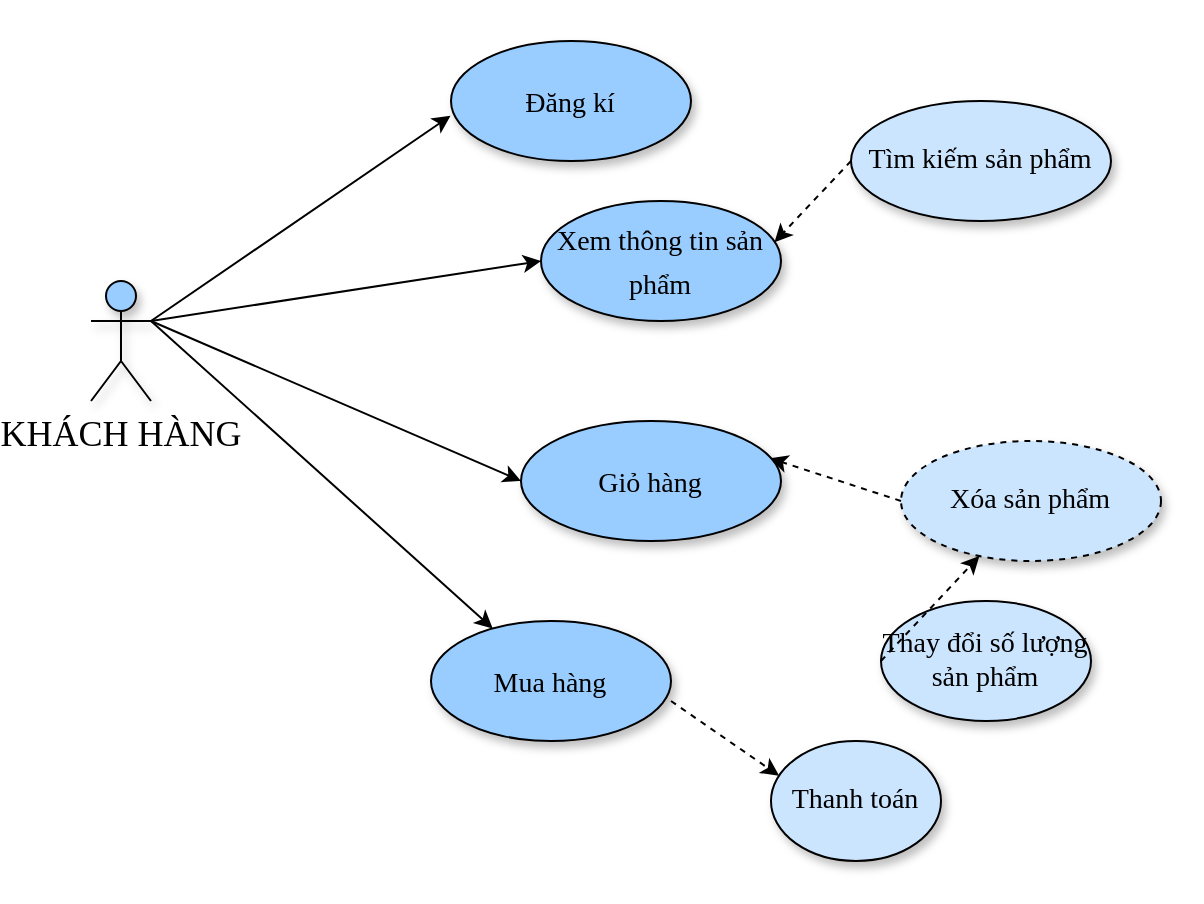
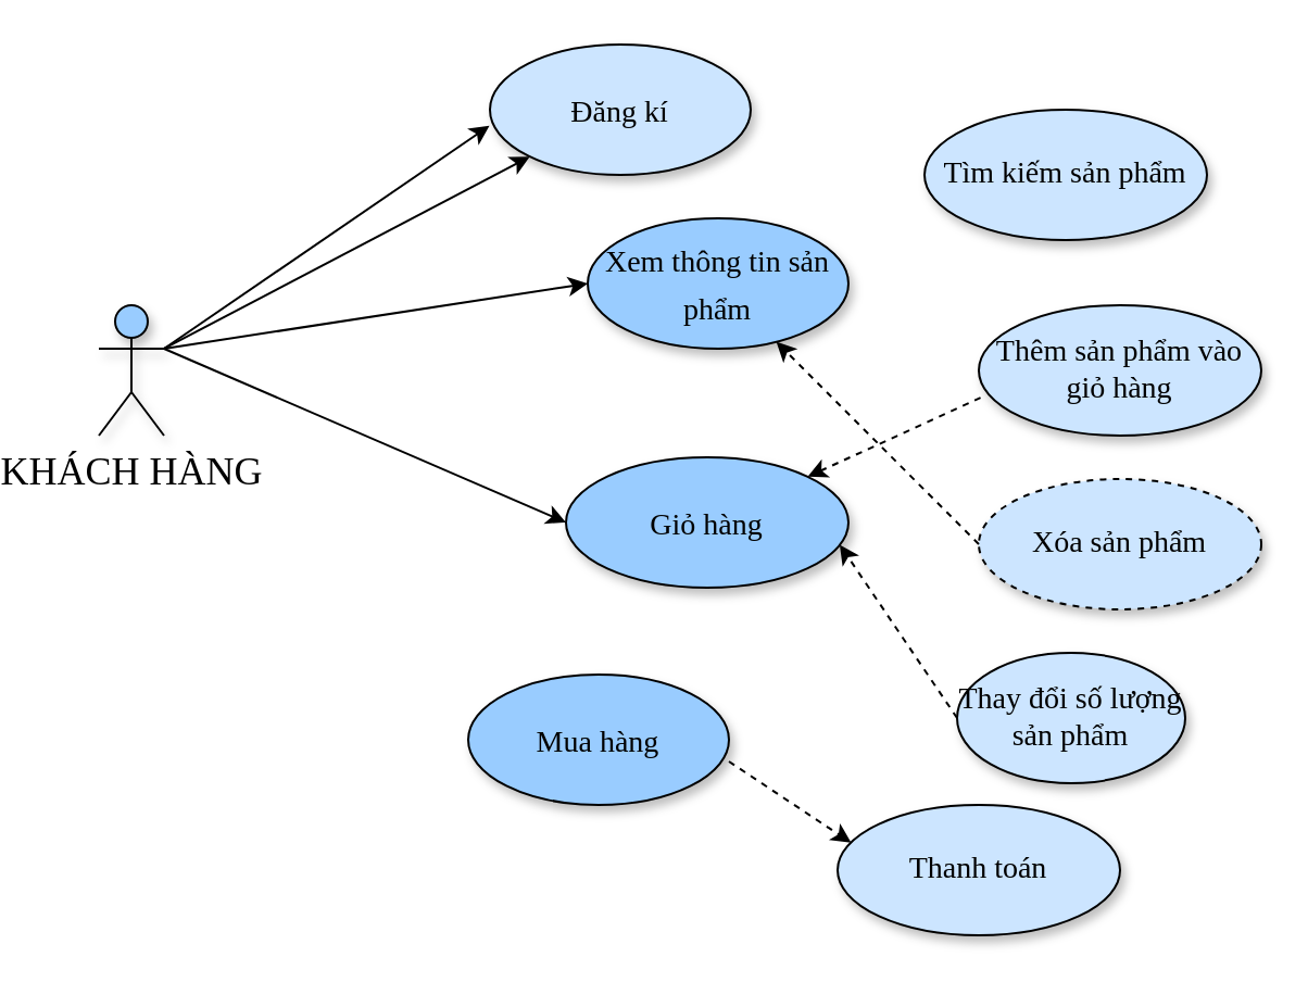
  <mxCell id="0" />
  <mxCell id="1" parent="0" />
  <mxCell id="2" value="&lt;font face=&quot;Times New Roman&quot;&gt;&lt;span style=&quot;font-size: 18px;&quot;&gt;KHÁCH HÀNG&lt;/span&gt;&lt;/font&gt;" style="shape=umlActor;verticalLabelPosition=bottom;verticalAlign=top;html=1;outlineConnect=0;shadow=1;fillColor=#99CCFF;" parent="1" vertex="1"><mxGeometry x="20" y="140" width="30" height="60" as="geometry" /></mxCell>
  <mxCell id="3" value="&lt;span style=&quot;font-size: 14px;&quot;&gt;Xem thông tin sản phẩm&lt;/span&gt;" style="ellipse;whiteSpace=wrap;html=1;shadow=1;fontFamily=Times New Roman;fontSize=18;fillColor=#99CCFF;" parent="1" vertex="1"><mxGeometry x="245" y="100" width="120" height="60" as="geometry" /></mxCell>
  <mxCell id="4" value="&lt;span style=&quot;font-size: 14px;&quot;&gt;Giỏ hàng&lt;/span&gt;" style="ellipse;whiteSpace=wrap;html=1;shadow=1;fontFamily=Times New Roman;fontSize=18;fillColor=#99CCFF;" parent="1" vertex="1"><mxGeometry x="235" y="210" width="130" height="60" as="geometry" /></mxCell>
+ <mxCell id="5" value="Thêm sản phẩm vào giỏ hàng" style="ellipse;whiteSpace=wrap;html=1;shadow=1;fontFamily=Times New Roman;fontSize=14;fillColor=#CCE5FF;" parent="1" vertex="1"><mxGeometry x="425" y="140" width="130" height="60" as="geometry" /></mxCell>
  <mxCell id="6" value="" style="endArrow=classic;html=1;rounded=0;fontFamily=Times New Roman;fontSize=14;entryX=0;entryY=0.5;entryDx=0;entryDy=0;exitX=1;exitY=0.333;exitDx=0;exitDy=0;exitPerimeter=0;" parent="1" source="2" target="3" edge="1"><mxGeometry width="50" height="50" relative="1" as="geometry"><mxPoint x="40" y="170" as="sourcePoint" /><mxPoint x="90" y="120" as="targetPoint" /></mxGeometry></mxCell>
  <mxCell id="7" value="" style="endArrow=classic;html=1;rounded=0;fontFamily=Times New Roman;fontSize=14;entryX=0;entryY=0.5;entryDx=0;entryDy=0;exitX=1;exitY=0.333;exitDx=0;exitDy=0;exitPerimeter=0;" parent="1" source="2" target="4" edge="1"><mxGeometry width="50" height="50" relative="1" as="geometry"><mxPoint x="50" y="180" as="sourcePoint" /><mxPoint x="190" y="60" as="targetPoint" /></mxGeometry></mxCell>
  <mxCell id="8" value="Xóa sản phẩm" style="ellipse;whiteSpace=wrap;html=1;shadow=1;fontFamily=Times New Roman;fontSize=14;fillColor=#CCE5FF;dashed=1;" parent="1" vertex="1"><mxGeometry x="425" y="220" width="130" height="60" as="geometry" /></mxCell>
  <mxCell id="9" value="Thay đổi số lượng sản phẩm" style="ellipse;whiteSpace=wrap;html=1;shadow=1;fontFamily=Times New Roman;fontSize=14;fillColor=#CCE5FF;" parent="1" vertex="1"><mxGeometry x="415" y="300" width="105" height="60" as="geometry" /></mxCell>
- <mxCell id="11" value="" style="endArrow=classic;html=1;rounded=0;dashed=1;exitX=0;exitY=0.5;exitDx=0;exitDy=0;entryX=0.957;entryY=0.31;entryDx=0;entryDy=0;entryPerimeter=0;" parent="1" source="8" target="4" edge="1"><mxGeometry width="50" height="50" relative="1" as="geometry"><mxPoint x="380" y="150" as="sourcePoint" /><mxPoint x="307.308" y="241.822" as="targetPoint" /></mxGeometry></mxCell>
- <mxCell id="12" value="" style="endArrow=classic;html=1;rounded=0;dashed=1;exitX=0;exitY=0.5;exitDx=0;exitDy=0;" parent="1" source="9" target="8" edge="1"><mxGeometry width="50" height="50" relative="1" as="geometry"><mxPoint x="390" y="160" as="sourcePoint" /><mxPoint x="317.308" y="251.822" as="targetPoint" /></mxGeometry></mxCell>
- <mxCell id="13" value="&lt;span style=&quot;font-size: 14px;&quot;&gt;Đăng kí&lt;/span&gt;" style="ellipse;whiteSpace=wrap;html=1;shadow=1;fontFamily=Times New Roman;fontSize=18;fillColor=#99CCFF;" vertex="1" parent="1"><mxGeometry x="200" y="20" width="120" height="60" as="geometry" /></mxCell>
+ <mxCell id="10" value="" style="endArrow=classic;html=1;rounded=0;dashed=1;exitX=0.006;exitY=0.71;exitDx=0;exitDy=0;exitPerimeter=0;" parent="1" source="5" target="4" edge="1"><mxGeometry width="50" height="50" relative="1" as="geometry"><mxPoint x="370" y="140" as="sourcePoint" /><mxPoint x="420" y="90" as="targetPoint" /></mxGeometry></mxCell>
+ <mxCell id="11" value="" style="endArrow=classic;html=1;rounded=0;dashed=1;exitX=0;exitY=0.5;exitDx=0;exitDy=0;" parent="1" source="8" target="3" edge="1"><mxGeometry width="50" height="50" relative="1" as="geometry"><mxPoint x="380" y="150" as="sourcePoint" /><mxPoint x="307.308" y="241.822" as="targetPoint" /></mxGeometry></mxCell>
+ <mxCell id="12" value="" style="endArrow=classic;html=1;rounded=0;dashed=1;exitX=0;exitY=0.5;exitDx=0;exitDy=0;entryX=0.969;entryY=0.67;entryDx=0;entryDy=0;entryPerimeter=0;" parent="1" source="9" target="4" edge="1"><mxGeometry width="50" height="50" relative="1" as="geometry"><mxPoint x="390" y="160" as="sourcePoint" /><mxPoint x="317.308" y="251.822" as="targetPoint" /></mxGeometry></mxCell>
+ <mxCell id="13" value="&lt;span style=&quot;font-size: 14px;&quot;&gt;Đăng kí&lt;/span&gt;" style="ellipse;whiteSpace=wrap;html=1;shadow=1;fontFamily=Times New Roman;fontSize=18;fillColor=#cce5ff;" vertex="1" parent="1"><mxGeometry x="200" y="20" width="120" height="60" as="geometry" /></mxCell>
  <mxCell id="14" value="" style="endArrow=classic;html=1;rounded=0;fontFamily=Times New Roman;fontSize=14;entryX=-0.002;entryY=0.623;entryDx=0;entryDy=0;entryPerimeter=0;" edge="1" parent="1" target="13"><mxGeometry width="50" height="50" relative="1" as="geometry"><mxPoint x="50" y="160" as="sourcePoint" /><mxPoint x="220" y="70" as="targetPoint" /></mxGeometry></mxCell>
  <mxCell id="15" value="Tìm kiếm sản phẩm" style="ellipse;whiteSpace=wrap;html=1;shadow=1;fontFamily=Times New Roman;fontSize=14;fillColor=#CCE5FF;" vertex="1" parent="1"><mxGeometry x="400" y="50" width="130" height="60" as="geometry" /></mxCell>
- <mxCell id="16" value="" style="endArrow=classic;html=1;rounded=0;dashed=1;exitX=0;exitY=0.5;exitDx=0;exitDy=0;entryX=0.973;entryY=0.343;entryDx=0;entryDy=0;entryPerimeter=0;" edge="1" parent="1" source="15" target="3"><mxGeometry width="50" height="50" relative="1" as="geometry"><mxPoint x="435.78" y="192.6" as="sourcePoint" /><mxPoint x="328.459" y="247.691" as="targetPoint" /></mxGeometry></mxCell>
  <mxCell id="17" value="&lt;span style=&quot;font-size: 14px;&quot;&gt;Mua hàng&lt;/span&gt;" style="ellipse;whiteSpace=wrap;html=1;shadow=1;fontFamily=Times New Roman;fontSize=18;fillColor=#99CCFF;" vertex="1" parent="1"><mxGeometry x="190" y="310" width="120" height="60" as="geometry" /></mxCell>
- <mxCell id="18" value="" style="endArrow=classic;html=1;rounded=0;fontFamily=Times New Roman;fontSize=14;exitX=1;exitY=0.333;exitDx=0;exitDy=0;exitPerimeter=0;" edge="1" parent="1" source="2" target="17"><mxGeometry width="50" height="50" relative="1" as="geometry"><mxPoint x="60" y="170" as="sourcePoint" /><mxPoint x="200" y="320" as="targetPoint" /></mxGeometry></mxCell>
- <mxCell id="19" value="Thanh toán" style="ellipse;whiteSpace=wrap;html=1;shadow=1;fontFamily=Times New Roman;fontSize=14;fillColor=#CCE5FF;" vertex="1" parent="1"><mxGeometry x="360" y="370" width="85" height="60" as="geometry" /></mxCell>
+ <mxCell id="18" value="" style="endArrow=classic;html=1;rounded=0;fontFamily=Times New Roman;fontSize=14;exitX=1;exitY=0.333;exitDx=0;exitDy=0;exitPerimeter=0;" edge="1" parent="1" source="2" target="13"><mxGeometry width="50" height="50" relative="1" as="geometry"><mxPoint x="60" y="170" as="sourcePoint" /><mxPoint x="200" y="320" as="targetPoint" /></mxGeometry></mxCell>
+ <mxCell id="19" value="Thanh toán" style="ellipse;whiteSpace=wrap;html=1;shadow=1;fontFamily=Times New Roman;fontSize=14;fillColor=#CCE5FF;" vertex="1" parent="1"><mxGeometry x="360" y="370" width="130" height="60" as="geometry" /></mxCell>
  <mxCell id="20" value="" style="endArrow=classic;html=1;rounded=0;dashed=1;entryX=0.048;entryY=0.29;entryDx=0;entryDy=0;entryPerimeter=0;" edge="1" parent="1" target="19"><mxGeometry width="50" height="50" relative="1" as="geometry"><mxPoint x="310" y="350" as="sourcePoint" /><mxPoint x="345.97" y="260.2" as="targetPoint" /></mxGeometry></mxCell>
